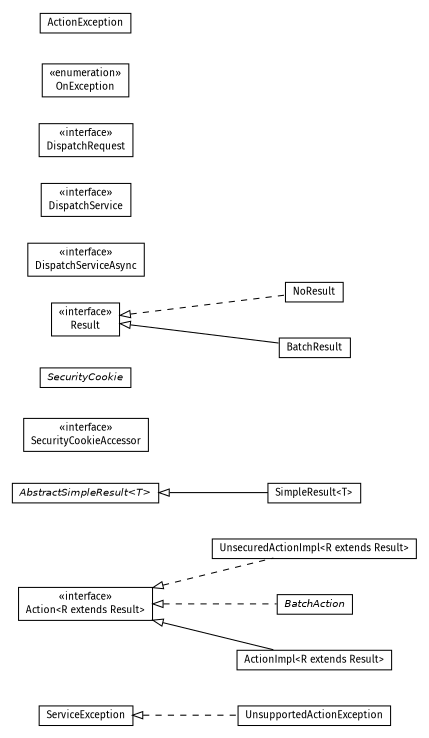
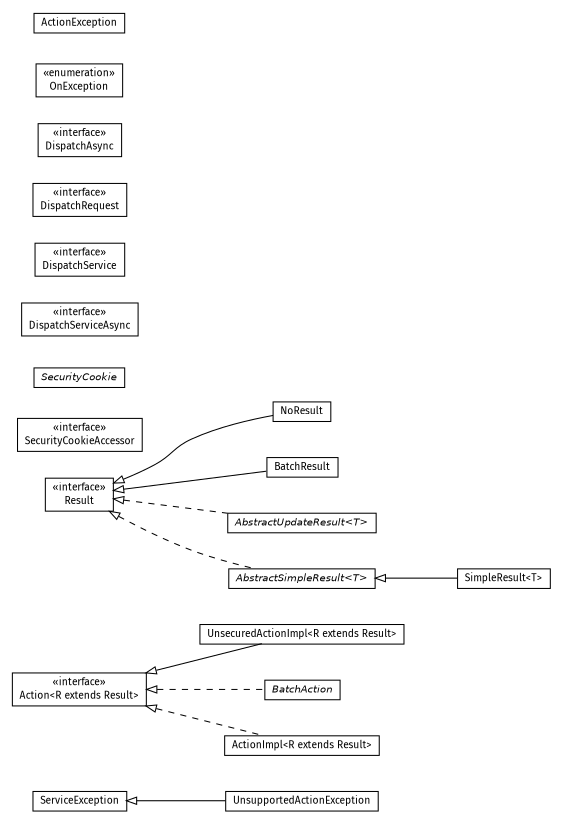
  digraph {
    fontname="Fira Sans"
    nodesep=0.25
    rankdir=LR
    ranksep=0.5
    node [fontcolor=black fontname="Fira Sans" fontsize=10.0 shape=plaintext]
    edge [arrowtail=empty dir=back fontname="Fira Sans" fontsize=10 headport=p labelfontname=Helvetica labelfontsize=10 tailport=p style=dashed]
    n1 [label=<<table title="com.gwtplatform.dispatch.shared.UnsupportedActionException" border="0" cellborder="1" cellspacing="0" cellpadding="2" port="p" href="./UnsupportedActionException.html"> 		<tr><td><table border="0" cellspacing="0" cellpadding="1"> <tr><td align="center" balign="center"> UnsupportedActionException </td></tr> 		</table></td></tr> 		</table>>]
    n2 [label=<<table title="com.gwtplatform.dispatch.shared.UnsecuredActionImpl" border="0" cellborder="1" cellspacing="0" cellpadding="2" port="p" href="./UnsecuredActionImpl.html"> 		<tr><td><table border="0" cellspacing="0" cellpadding="1"> <tr><td align="center" balign="center"> UnsecuredActionImpl&lt;R extends Result&gt; </td></tr> 		</table></td></tr> 		</table>>]
    n3 [label=<<table title="com.gwtplatform.dispatch.shared.SimpleResult" border="0" cellborder="1" cellspacing="0" cellpadding="2" port="p" href="./SimpleResult.html"> 		<tr><td><table border="0" cellspacing="0" cellpadding="1"> <tr><td align="center" balign="center"> SimpleResult&lt;T&gt; </td></tr> 		</table></td></tr> 		</table>>]
    n4 [label=<<table title="com.gwtplatform.dispatch.shared.ServiceException" border="0" cellborder="1" cellspacing="0" cellpadding="2" port="p" href="./ServiceException.html"> 		<tr><td><table border="0" cellspacing="0" cellpadding="1"> <tr><td align="center" balign="center"> ServiceException </td></tr> 		</table></td></tr> 		</table>>]
    n5 [label=<<table title="com.gwtplatform.dispatch.shared.SecurityCookieAccessor" border="0" cellborder="1" cellspacing="0" cellpadding="2" port="p" href="./SecurityCookieAccessor.html"> 		<tr><td><table border="0" cellspacing="0" cellpadding="1"> <tr><td align="center" balign="center"> &#171;interface&#187; </td></tr> <tr><td align="center" balign="center"> SecurityCookieAccessor </td></tr> 		</table></td></tr> 		</table>>]
    n6 [label=<<table title="com.gwtplatform.dispatch.shared.SecurityCookie" border="0" cellborder="1" cellspacing="0" cellpadding="2" port="p" href="./SecurityCookie.html"> 		<tr><td><table border="0" cellspacing="0" cellpadding="1"> <tr><td align="center" balign="center"><font face="Helvetica-Oblique"> SecurityCookie </font></td></tr> 		</table></td></tr> 		</table>>]
    n7 [label=<<table title="com.gwtplatform.dispatch.shared.Result" border="0" cellborder="1" cellspacing="0" cellpadding="2" port="p" href="./Result.html"> 		<tr><td><table border="0" cellspacing="0" cellpadding="1"> <tr><td align="center" balign="center"> &#171;interface&#187; </td></tr> <tr><td align="center" balign="center"> Result </td></tr> 		</table></td></tr> 		</table>>]
    n8 [label=<<table title="com.gwtplatform.dispatch.shared.NoResult" border="0" cellborder="1" cellspacing="0" cellpadding="2" port="p" href="./NoResult.html"> 		<tr><td><table border="0" cellspacing="0" cellpadding="1"> <tr><td align="center" balign="center"> NoResult </td></tr> 		</table></td></tr> 		</table>>]
    n9 [label=<<table title="com.gwtplatform.dispatch.shared.BatchResult" border="0" cellborder="1" cellspacing="0" cellpadding="2" port="p" href="./BatchResult.html"> 		<tr><td><table border="0" cellspacing="0" cellpadding="1"> <tr><td align="center" balign="center"> BatchResult </td></tr> 		</table></td></tr> 		</table>>]
+   n10 [label=<<table title="com.gwtplatform.dispatch.shared.AbstractUpdateResult" border="0" cellborder="1" cellspacing="0" cellpadding="2" port="p" href="./AbstractUpdateResult.html"> 		<tr><td><table border="0" cellspacing="0" cellpadding="1"> <tr><td align="center" balign="center"><font face="Helvetica-Oblique"> AbstractUpdateResult&lt;T&gt; </font></td></tr> 		</table></td></tr> 		</table>>]
    n11 [label=<<table title="com.gwtplatform.dispatch.shared.AbstractSimpleResult" border="0" cellborder="1" cellspacing="0" cellpadding="2" port="p" href="./AbstractSimpleResult.html"> 		<tr><td><table border="0" cellspacing="0" cellpadding="1"> <tr><td align="center" balign="center"><font face="Helvetica-Oblique"> AbstractSimpleResult&lt;T&gt; </font></td></tr> 		</table></td></tr> 		</table>>]
    n12 [label=<<table title="com.gwtplatform.dispatch.shared.DispatchServiceAsync" border="0" cellborder="1" cellspacing="0" cellpadding="2" port="p" href="./DispatchServiceAsync.html"> 		<tr><td><table border="0" cellspacing="0" cellpadding="1"> <tr><td align="center" balign="center"> &#171;interface&#187; </td></tr> <tr><td align="center" balign="center"> DispatchServiceAsync </td></tr> 		</table></td></tr> 		</table>>]
    n13 [label=<<table title="com.gwtplatform.dispatch.shared.DispatchService" border="0" cellborder="1" cellspacing="0" cellpadding="2" port="p" href="./DispatchService.html"> 		<tr><td><table border="0" cellspacing="0" cellpadding="1"> <tr><td align="center" balign="center"> &#171;interface&#187; </td></tr> <tr><td align="center" balign="center"> DispatchService </td></tr> 		</table></td></tr> 		</table>>]
    n14 [label=<<table title="com.gwtplatform.dispatch.shared.DispatchRequest" border="0" cellborder="1" cellspacing="0" cellpadding="2" port="p" href="./DispatchRequest.html"> 		<tr><td><table border="0" cellspacing="0" cellpadding="1"> <tr><td align="center" balign="center"> &#171;interface&#187; </td></tr> <tr><td align="center" balign="center"> DispatchRequest </td></tr> 		</table></td></tr> 		</table>>]
+   n15 [label=<<table title="com.gwtplatform.dispatch.shared.DispatchAsync" border="0" cellborder="1" cellspacing="0" cellpadding="2" port="p" href="./DispatchAsync.html"> 		<tr><td><table border="0" cellspacing="0" cellpadding="1"> <tr><td align="center" balign="center"> &#171;interface&#187; </td></tr> <tr><td align="center" balign="center"> DispatchAsync </td></tr> 		</table></td></tr> 		</table>>]
    n16 [label=<<table title="com.gwtplatform.dispatch.shared.BatchAction" border="0" cellborder="1" cellspacing="0" cellpadding="2" port="p" href="./BatchAction.html"> 		<tr><td><table border="0" cellspacing="0" cellpadding="1"> <tr><td align="center" balign="center"><font face="Helvetica-Oblique"> BatchAction </font></td></tr> 		</table></td></tr> 		</table>>]
    n17 [label=<<table title="com.gwtplatform.dispatch.shared.BatchAction.OnException" border="0" cellborder="1" cellspacing="0" cellpadding="2" port="p" href="./BatchAction.OnException.html"> 		<tr><td><table border="0" cellspacing="0" cellpadding="1"> <tr><td align="center" balign="center"> &#171;enumeration&#187; </td></tr> <tr><td align="center" balign="center"> OnException </td></tr> 		</table></td></tr> 		</table>>]
    n18 [label=<<table title="com.gwtplatform.dispatch.shared.ActionImpl" border="0" cellborder="1" cellspacing="0" cellpadding="2" port="p" href="./ActionImpl.html"> 		<tr><td><table border="0" cellspacing="0" cellpadding="1"> <tr><td align="center" balign="center"> ActionImpl&lt;R extends Result&gt; </td></tr> 		</table></td></tr> 		</table>>]
    n19 [label=<<table title="com.gwtplatform.dispatch.shared.ActionException" border="0" cellborder="1" cellspacing="0" cellpadding="2" port="p" href="./ActionException.html"> 		<tr><td><table border="0" cellspacing="0" cellpadding="1"> <tr><td align="center" balign="center"> ActionException </td></tr> 		</table></td></tr> 		</table>>]
    n20 [label=<<table title="com.gwtplatform.dispatch.shared.Action" border="0" cellborder="1" cellspacing="0" cellpadding="2" port="p" href="./Action.html"> 		<tr><td><table border="0" cellspacing="0" cellpadding="1"> <tr><td align="center" balign="center"> &#171;interface&#187; </td></tr> <tr><td align="center" balign="center"> Action&lt;R extends Result&gt; </td></tr> 		</table></td></tr> 		</table>>]
-   n4 -> n1
-   n7 -> n8
+   n4 -> n1 [style=""]
+   n7 -> n8 [style=solid]
    n7 -> n9 [style=solid]
+   n7 -> n10
+   n7 -> n11
    n11 -> n3 [style=""]
-   n20 -> n2
+   n20 -> n2 [style=solid]
    n20 -> n16
-   n20 -> n18 [style=solid]
+   n20 -> n18
  }
